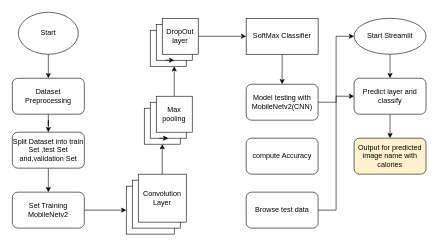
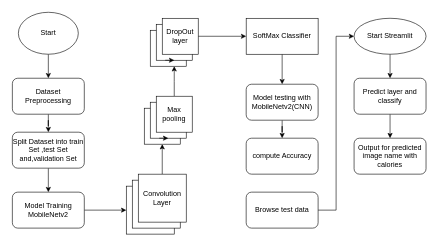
  <mxCell id="0" />
  <mxCell id="1" parent="0" />
  <mxCell id="2" style="edgeStyle=orthogonalEdgeStyle;rounded=0;orthogonalLoop=1;jettySize=auto;html=1;" edge="1" parent="1" source="3" target="5"><mxGeometry relative="1" as="geometry"><mxPoint x="80" y="140" as="targetPoint" /></mxGeometry></mxCell>
  <mxCell id="3" value="Start" style="ellipse;whiteSpace=wrap;html=1;" vertex="1" parent="1"><mxGeometry x="30" y="20" width="100" height="70" as="geometry" /></mxCell>
  <mxCell id="4" style="edgeStyle=orthogonalEdgeStyle;rounded=0;orthogonalLoop=1;jettySize=auto;html=1;" edge="1" parent="1" source="5" target="7"><mxGeometry relative="1" as="geometry"><mxPoint x="80" y="250" as="targetPoint" /></mxGeometry></mxCell>
  <mxCell id="5" value="Dataset Preprocessing" style="rounded=1;whiteSpace=wrap;html=1;" vertex="1" parent="1"><mxGeometry x="20" y="130" width="120" height="60" as="geometry" /></mxCell>
  <mxCell id="6" style="edgeStyle=orthogonalEdgeStyle;rounded=0;orthogonalLoop=1;jettySize=auto;html=1;" edge="1" parent="1" source="7" target="9"><mxGeometry relative="1" as="geometry"><mxPoint x="80" y="350" as="targetPoint" /></mxGeometry></mxCell>
  <mxCell id="7" value="Split Dataset into train Set ,test Set and,validation Set" style="rounded=1;whiteSpace=wrap;html=1;" vertex="1" parent="1"><mxGeometry x="20" y="220" width="120" height="60" as="geometry" /></mxCell>
  <mxCell id="8" style="edgeStyle=orthogonalEdgeStyle;rounded=0;orthogonalLoop=1;jettySize=auto;html=1;" edge="1" parent="1" source="9" target="10"><mxGeometry relative="1" as="geometry"><mxPoint x="200" y="350" as="targetPoint" /></mxGeometry></mxCell>
- <mxCell id="9" value="Set Training&lt;br&gt;MobileNetv2" style="rounded=1;whiteSpace=wrap;html=1;" vertex="1" parent="1"><mxGeometry x="20" y="320" width="120" height="60" as="geometry" /></mxCell>
+ <mxCell id="9" value="Model Training&lt;br&gt;MobileNetv2" style="rounded=1;whiteSpace=wrap;html=1;" vertex="1" parent="1"><mxGeometry x="20" y="320" width="120" height="60" as="geometry" /></mxCell>
  <mxCell id="10" value="" style="whiteSpace=wrap;html=1;aspect=fixed;" vertex="1" parent="1"><mxGeometry x="210" y="310" width="80" height="80" as="geometry" /></mxCell>
  <mxCell id="11" value="" style="whiteSpace=wrap;html=1;aspect=fixed;" vertex="1" parent="1"><mxGeometry x="220" y="300" width="80" height="80" as="geometry" /></mxCell>
  <mxCell id="12" style="edgeStyle=orthogonalEdgeStyle;rounded=0;orthogonalLoop=1;jettySize=auto;html=1;" edge="1" parent="1" source="13" target="14"><mxGeometry relative="1" as="geometry"><mxPoint x="270" y="260" as="targetPoint" /></mxGeometry></mxCell>
  <mxCell id="13" value="Convolution&lt;br&gt;Layer" style="whiteSpace=wrap;html=1;aspect=fixed;" vertex="1" parent="1"><mxGeometry x="230" y="290" width="80" height="80" as="geometry" /></mxCell>
  <mxCell id="14" value="" style="whiteSpace=wrap;html=1;aspect=fixed;" vertex="1" parent="1"><mxGeometry x="240" y="180" width="60" height="60" as="geometry" /></mxCell>
  <mxCell id="15" value="" style="whiteSpace=wrap;html=1;aspect=fixed;" vertex="1" parent="1"><mxGeometry x="250" y="170" width="60" height="60" as="geometry" /></mxCell>
  <mxCell id="16" style="edgeStyle=orthogonalEdgeStyle;rounded=0;orthogonalLoop=1;jettySize=auto;html=1;exitX=0.25;exitY=1;exitDx=0;exitDy=0;entryX=0.5;entryY=1;entryDx=0;entryDy=0;" edge="1" parent="1" source="15" target="15"><mxGeometry relative="1" as="geometry" /></mxCell>
  <mxCell id="17" style="edgeStyle=orthogonalEdgeStyle;rounded=0;orthogonalLoop=1;jettySize=auto;html=1;" edge="1" parent="1" source="18"><mxGeometry relative="1" as="geometry"><mxPoint x="290" y="110" as="targetPoint" /></mxGeometry></mxCell>
  <mxCell id="18" value="Max pooling" style="whiteSpace=wrap;html=1;aspect=fixed;" vertex="1" parent="1"><mxGeometry x="260" y="160" width="60" height="60" as="geometry" /></mxCell>
  <mxCell id="19" value="" style="whiteSpace=wrap;html=1;aspect=fixed;" vertex="1" parent="1"><mxGeometry x="250" y="50" width="60" height="60" as="geometry" /></mxCell>
  <mxCell id="20" value="" style="whiteSpace=wrap;html=1;aspect=fixed;" vertex="1" parent="1"><mxGeometry x="260" y="40" width="60" height="60" as="geometry" /></mxCell>
  <mxCell id="21" style="edgeStyle=orthogonalEdgeStyle;rounded=0;orthogonalLoop=1;jettySize=auto;html=1;exitX=0.25;exitY=1;exitDx=0;exitDy=0;entryX=0.5;entryY=1;entryDx=0;entryDy=0;" edge="1" parent="1" source="20" target="20"><mxGeometry relative="1" as="geometry" /></mxCell>
  <mxCell id="22" style="edgeStyle=orthogonalEdgeStyle;rounded=0;orthogonalLoop=1;jettySize=auto;html=1;" edge="1" parent="1" source="23" target="25"><mxGeometry relative="1" as="geometry"><mxPoint x="390" y="60" as="targetPoint" /></mxGeometry></mxCell>
  <mxCell id="23" value="DropOut layer" style="whiteSpace=wrap;html=1;aspect=fixed;" vertex="1" parent="1"><mxGeometry x="270" y="30" width="60" height="60" as="geometry" /></mxCell>
  <mxCell id="24" style="edgeStyle=orthogonalEdgeStyle;rounded=0;orthogonalLoop=1;jettySize=auto;html=1;" edge="1" parent="1" source="25" target="27"><mxGeometry relative="1" as="geometry"><mxPoint x="470" y="140" as="targetPoint" /></mxGeometry></mxCell>
  <mxCell id="25" value="SoftMax Classifier" style="rounded=0;whiteSpace=wrap;html=1;" vertex="1" parent="1"><mxGeometry x="410" y="30" width="120" height="60" as="geometry" /></mxCell>
- <mxCell id="26" style="edgeStyle=orthogonalEdgeStyle;rounded=0;orthogonalLoop=1;jettySize=auto;html=1;" edge="1" parent="1" source="27" target="34"><mxGeometry relative="1" as="geometry"><mxPoint x="470" y="240" as="targetPoint" /></mxGeometry></mxCell>
+ <mxCell id="26" style="edgeStyle=orthogonalEdgeStyle;rounded=0;orthogonalLoop=1;jettySize=auto;html=1;" edge="1" parent="1" source="27" target="28"><mxGeometry relative="1" as="geometry"><mxPoint x="470" y="240" as="targetPoint" /></mxGeometry></mxCell>
  <mxCell id="27" value="Model testing with MobileNetv2(CNN)" style="rounded=1;whiteSpace=wrap;html=1;" vertex="1" parent="1"><mxGeometry x="410" y="140" width="120" height="60" as="geometry" /></mxCell>
  <mxCell id="28" value="compute Accuracy" style="rounded=1;whiteSpace=wrap;html=1;" vertex="1" parent="1"><mxGeometry x="410" y="230" width="120" height="60" as="geometry" /></mxCell>
  <mxCell id="29" style="edgeStyle=orthogonalEdgeStyle;rounded=0;orthogonalLoop=1;jettySize=auto;html=1;entryX=0;entryY=0.5;entryDx=0;entryDy=0;" edge="1" parent="1" source="30" target="32"><mxGeometry relative="1" as="geometry" /></mxCell>
  <mxCell id="30" value="Browse test data" style="rounded=1;whiteSpace=wrap;html=1;" vertex="1" parent="1"><mxGeometry x="410" y="320" width="120" height="60" as="geometry" /></mxCell>
  <mxCell id="31" style="edgeStyle=orthogonalEdgeStyle;rounded=0;orthogonalLoop=1;jettySize=auto;html=1;" edge="1" parent="1" source="32" target="34"><mxGeometry relative="1" as="geometry"><mxPoint x="650" y="130" as="targetPoint" /></mxGeometry></mxCell>
  <mxCell id="32" value="Start Streamlit" style="ellipse;whiteSpace=wrap;html=1;" vertex="1" parent="1"><mxGeometry x="590" y="30" width="120" height="60" as="geometry" /></mxCell>
  <mxCell id="33" style="edgeStyle=orthogonalEdgeStyle;rounded=0;orthogonalLoop=1;jettySize=auto;html=1;" edge="1" parent="1" source="34" target="35"><mxGeometry relative="1" as="geometry"><mxPoint x="650" y="240" as="targetPoint" /></mxGeometry></mxCell>
  <mxCell id="34" value="Predict layer and classify" style="rounded=1;whiteSpace=wrap;html=1;" vertex="1" parent="1"><mxGeometry x="590" y="130" width="120" height="60" as="geometry" /></mxCell>
- <mxCell id="35" value="Output for predicted image name with calories" style="rounded=1;whiteSpace=wrap;html=1;fillColor=#fff2cc;" vertex="1" parent="1"><mxGeometry x="590" y="230" width="120" height="60" as="geometry" /></mxCell>
+ <mxCell id="35" value="Output for predicted image name with calories" style="rounded=1;whiteSpace=wrap;html=1;" vertex="1" parent="1"><mxGeometry x="590" y="230" width="120" height="60" as="geometry" /></mxCell>
